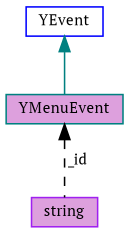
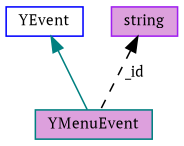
  digraph {
    fontname="PT Serif"
    node [fillcolor=plum fontname="PT Serif" fontsize=10 shape=record style=filled]
    edge [dir=back fontname="PT Serif" fontsize=10 labelfontname=Helvetica labelfontsize=10]
    n1 [color=teal fontcolor=black height=0.2 label=YMenuEvent width=0.4]
    n2 [color=blue fillcolor=white height=0.2 label=YEvent width=0.4]
    n3 [color=purple height=0.2 label=string width=0.4]
    n2 -> n1 [color=teal style=solid]
-   n1 -> n3 [color=black label=" _id" style=dashed]
+   n3 -> n1 [color=black label=" _id" style=dashed]
  }
